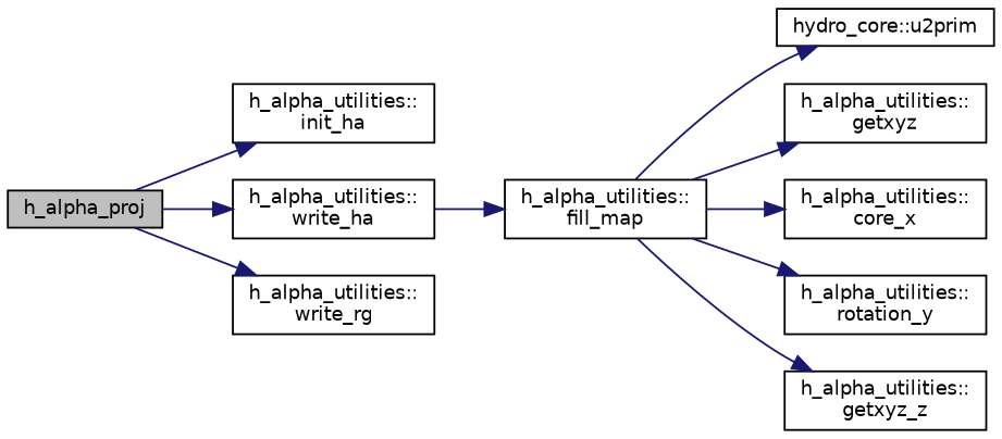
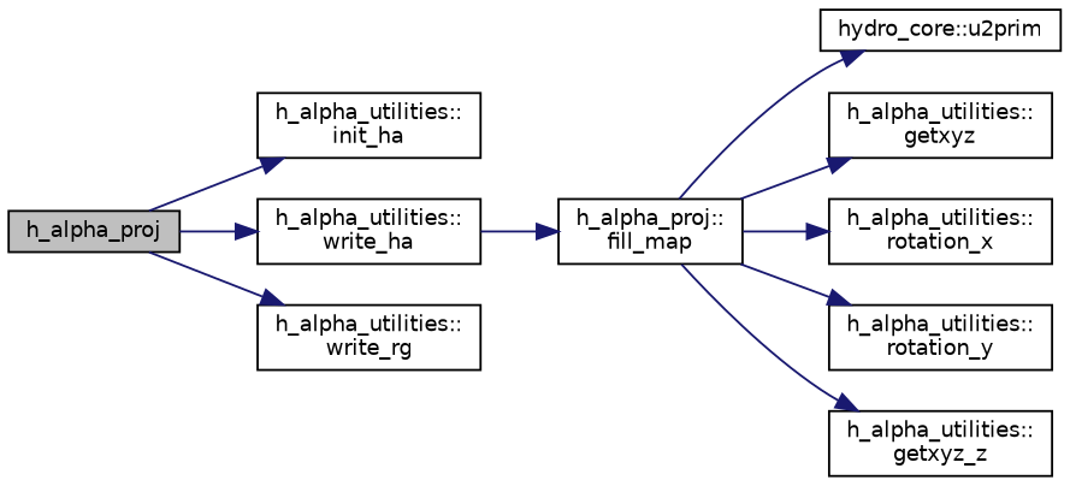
  digraph {
    rankdir=LR
    node [color=black fillcolor=white fontname=Helvetica fontsize=10 shape=record style=filled]
    edge [color=midnightblue fontname=Helvetica fontsize=10 labelfontname=Helvetica labelfontsize=10 style=solid]
    n1 [fillcolor=grey75 fontcolor=black height=0.2 label=h_alpha_proj width=0.4]
    n2 [height=0.2 label="h_alpha_utilities::\linit_ha" width=0.4]
    n3 [height=0.2 label="h_alpha_utilities::\lwrite_ha" width=0.4]
    n4 [height=0.2 label="h_alpha_utilities::\lwrite_rg" width=0.4]
-   n5 [height=0.2 label="h_alpha_utilities::\lfill_map" width=0.4]
+   n5 [height=0.2 label="h_alpha_proj::\lfill_map" width=0.4]
    n6 [height=0.2 label="hydro_core::u2prim" width=0.4]
    n7 [height=0.2 label="h_alpha_utilities::\lgetxyz" width=0.4]
-   n8 [height=0.2 label="h_alpha_utilities::\lcore_x" width=0.4]
+   n8 [height=0.2 label="h_alpha_utilities::\lrotation_x" width=0.4]
    n9 [height=0.2 label="h_alpha_utilities::\lrotation_y" width=0.4]
    n10 [height=0.2 label="h_alpha_utilities::\lgetxyz_z" width=0.4]
    n1 -> n2
    n1 -> n3
    n1 -> n4
    n3 -> n5
    n5 -> n6
    n5 -> n7
    n5 -> n8
    n5 -> n9
    n5 -> n10
  }
